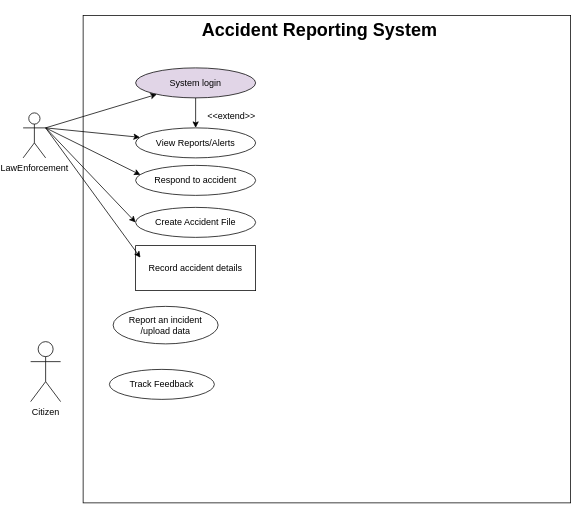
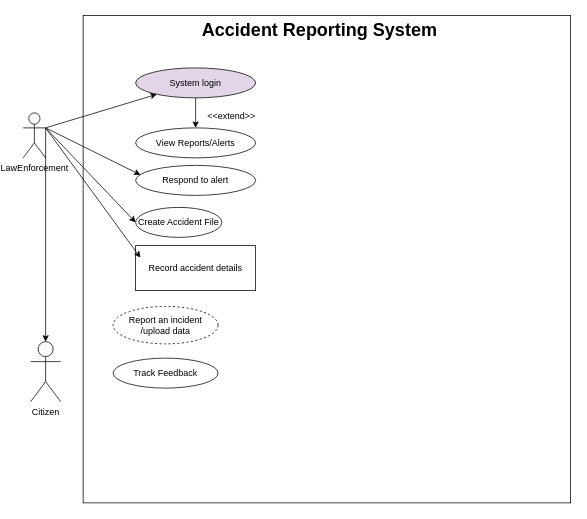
  <mxCell id="0" />
  <mxCell id="1" parent="0" />
  <mxCell id="2" value="" style="group" parent="1" vertex="1" connectable="0"><mxGeometry x="20" y="90" width="320" height="297" as="geometry" /></mxCell>
  <mxCell id="3" value="LawEnforcement&lt;br&gt;" style="shape=umlActor;verticalLabelPosition=bottom;verticalAlign=top;html=1;outlineConnect=0;" parent="2" vertex="1"><mxGeometry y="60" width="30" height="60" as="geometry" /></mxCell>
  <mxCell id="4" value="System login" style="ellipse;whiteSpace=wrap;html=1;fillColor=#e1d5e7;" parent="2" vertex="1"><mxGeometry x="150" width="160" height="40" as="geometry" /></mxCell>
  <mxCell id="5" style="edgeStyle=none;html=1;exitX=1;exitY=0.333;exitDx=0;exitDy=0;exitPerimeter=0;" parent="2" source="3" target="4" edge="1"><mxGeometry relative="1" as="geometry" /></mxCell>
- <mxCell id="6" value="Create Accident File" style="ellipse;whiteSpace=wrap;html=1;" parent="2" vertex="1"><mxGeometry x="150" y="186" width="160" height="40" as="geometry" /></mxCell>
+ <mxCell id="6" value="Create Accident File" style="ellipse;whiteSpace=wrap;html=1;" parent="2" vertex="1"><mxGeometry x="150" y="186" width="115" height="40" as="geometry" /></mxCell>
  <mxCell id="7" style="edgeStyle=none;html=1;exitX=1;exitY=0.333;exitDx=0;exitDy=0;exitPerimeter=0;entryX=0;entryY=0.5;entryDx=0;entryDy=0;" parent="2" source="3" target="6" edge="1"><mxGeometry relative="1" as="geometry" /></mxCell>
  <mxCell id="8" value="View Reports/Alerts" style="ellipse;whiteSpace=wrap;html=1;" parent="2" vertex="1"><mxGeometry x="150" y="80" width="160" height="40" as="geometry" /></mxCell>
- <mxCell id="9" style="edgeStyle=none;html=1;exitX=1;exitY=0.333;exitDx=0;exitDy=0;exitPerimeter=0;" parent="2" source="3" target="8" edge="1"><mxGeometry relative="1" as="geometry" /></mxCell>
+ <mxCell id="9" style="edgeStyle=none;html=1;exitX=1;exitY=0.333;exitDx=0;exitDy=0;exitPerimeter=0;" parent="2" source="3" target="19" edge="1"><mxGeometry relative="1" as="geometry" /></mxCell>
  <mxCell id="10" style="edgeStyle=none;html=1;exitX=0.5;exitY=1;exitDx=0;exitDy=0;" parent="2" source="4" target="8" edge="1"><mxGeometry relative="1" as="geometry" /></mxCell>
- <mxCell id="11" value="Respond to accident" style="ellipse;whiteSpace=wrap;html=1;" parent="2" vertex="1"><mxGeometry x="150" y="130" width="160" height="40" as="geometry" /></mxCell>
+ <mxCell id="11" value="Respond to alert" style="ellipse;whiteSpace=wrap;html=1;" parent="2" vertex="1"><mxGeometry x="150" y="130" width="160" height="40" as="geometry" /></mxCell>
  <mxCell id="12" style="edgeStyle=none;html=1;exitX=1;exitY=0.333;exitDx=0;exitDy=0;exitPerimeter=0;entryX=0.04;entryY=0.316;entryDx=0;entryDy=0;entryPerimeter=0;" parent="2" source="3" target="11" edge="1"><mxGeometry relative="1" as="geometry" /></mxCell>
  <mxCell id="13" value="Record accident details" style="whiteSpace=wrap;html=1;rounded=0;" parent="2" vertex="1"><mxGeometry x="150" y="237" width="160" height="60" as="geometry" /></mxCell>
  <mxCell id="14" style="edgeStyle=none;html=1;exitX=1;exitY=0.333;exitDx=0;exitDy=0;exitPerimeter=0;entryX=0.04;entryY=0.267;entryDx=0;entryDy=0;entryPerimeter=0;" parent="2" source="3" target="13" edge="1"><mxGeometry relative="1" as="geometry" /></mxCell>
  <mxCell id="15" value="&amp;lt;&amp;lt;extend&amp;gt;&amp;gt;" style="text;strokeColor=none;fillColor=none;align=left;verticalAlign=middle;spacingLeft=4;spacingRight=4;overflow=hidden;points=[[0,0.5],[1,0.5]];portConstraint=eastwest;rotatable=0;whiteSpace=wrap;html=1;" parent="2" vertex="1"><mxGeometry x="240" y="50" width="80" height="30" as="geometry" /></mxCell>
  <mxCell id="16" value="Accident Reporting System" style="text;strokeColor=none;fillColor=none;html=1;fontSize=24;fontStyle=1;verticalAlign=middle;align=center;" parent="1" vertex="1"><mxGeometry x="365" y="20" width="100" height="40" as="geometry" /></mxCell>
  <mxCell id="17" value="" style="whiteSpace=wrap;html=1;aspect=fixed;fillColor=none;" parent="1" vertex="1"><mxGeometry x="100" y="20" width="650" height="650" as="geometry" /></mxCell>
  <mxCell id="18" value="" style="group" parent="1" vertex="1" connectable="0"><mxGeometry x="30" y="400" width="250" height="180" as="geometry" /></mxCell>
  <mxCell id="19" value="Citizen" style="shape=umlActor;verticalLabelPosition=bottom;verticalAlign=top;html=1;outlineConnect=0;" parent="18" vertex="1"><mxGeometry y="55" width="40" height="80" as="geometry" /></mxCell>
- <mxCell id="20" value="Report an incident /upload data" style="ellipse;whiteSpace=wrap;html=1;" parent="18" vertex="1"><mxGeometry x="110" y="8" width="140" height="50" as="geometry" /></mxCell>
- <mxCell id="21" value="Track Feedback" style="ellipse;whiteSpace=wrap;html=1;" parent="18" vertex="1"><mxGeometry x="105" y="92" width="140" height="40" as="geometry" /></mxCell>
+ <mxCell id="20" value="Report an incident /upload data" style="ellipse;whiteSpace=wrap;html=1;dashed=1;" parent="18" vertex="1"><mxGeometry x="110" y="8" width="140" height="50" as="geometry" /></mxCell>
+ <mxCell id="21" value="Track Feedback" style="ellipse;whiteSpace=wrap;html=1;" parent="18" vertex="1"><mxGeometry x="110" y="77" width="140" height="40" as="geometry" /></mxCell>
